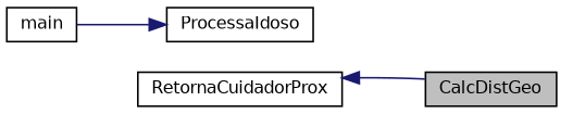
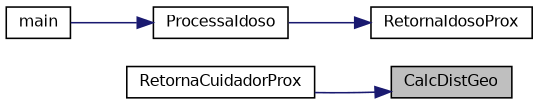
  digraph {
    rankdir=RL
    node [color=black fillcolor=white fontname=Helvetica fontsize=10 shape=record style=filled]
    edge [color=midnightblue dir=back fontname=Helvetica fontsize=10 labelfontname=Helvetica labelfontsize=10 style=solid]
    n1 [fillcolor=grey75 fontcolor=black height=0.2 label=CalcDistGeo width=0.4]
    n2 [height=0.2 label=RetornaCuidadorProx width=0.4]
+   n3 [height=0.2 label=RetornaIdosoProx width=0.4]
    n4 [height=0.2 label=ProcessaIdoso width=0.4]
    n5 [height=0.2 label=main width=0.4]
-   n2 -> n1
+   n1 -> n2
+   n3 -> n4
    n4 -> n5
  }
